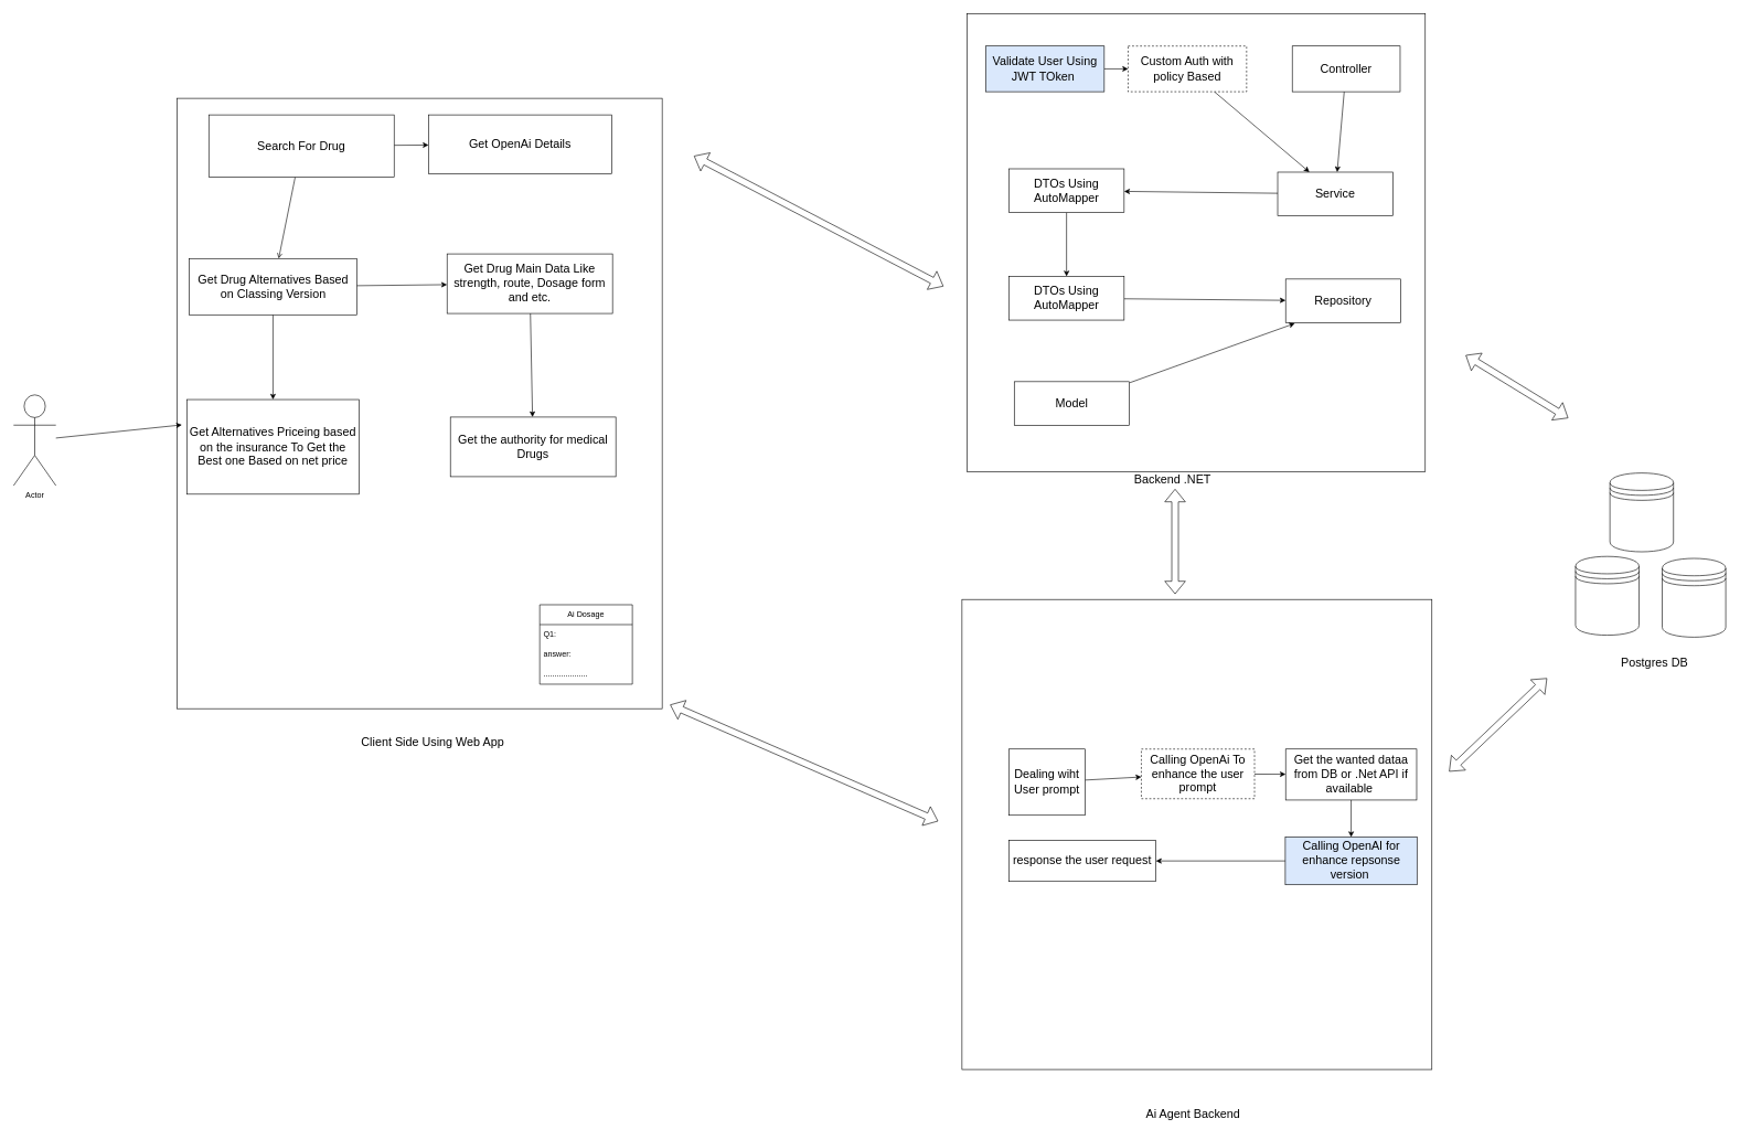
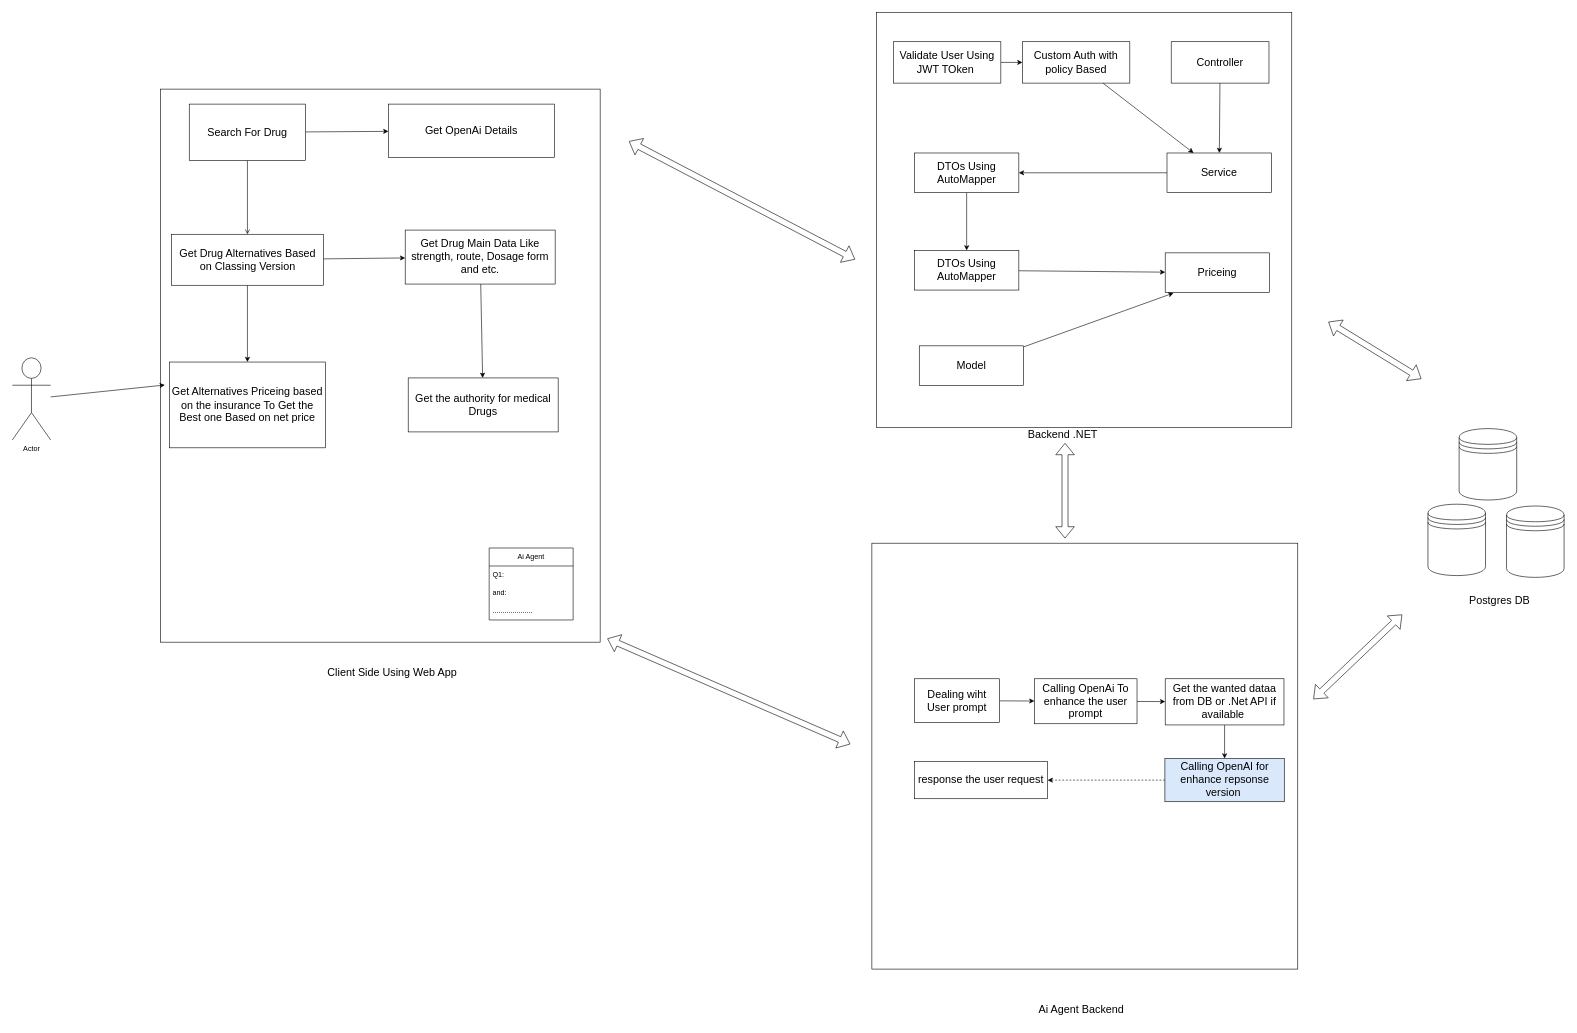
  <mxCell id="0" />
  <mxCell id="1" parent="0" />
  <mxCell id="2" value="Actor" style="shape=umlActor;verticalLabelPosition=bottom;verticalAlign=top;html=1;outlineConnect=0;" vertex="1" parent="1"><mxGeometry x="20" y="596" width="64" height="137" as="geometry" /></mxCell>
  <mxCell id="3" value="" style="rounded=0;whiteSpace=wrap;html=1;" vertex="1" parent="1"><mxGeometry x="267" y="148" width="733" height="922" as="geometry" /></mxCell>
  <mxCell id="4" style="edgeStyle=none;html=1;entryX=0.01;entryY=0.535;entryDx=0;entryDy=0;entryPerimeter=0;" edge="1" parent="1" source="2" target="3"><mxGeometry relative="1" as="geometry" /></mxCell>
  <mxCell id="5" value="" style="edgeStyle=none;html=1;" edge="1" parent="1" source="7" target="9"><mxGeometry relative="1" as="geometry" /></mxCell>
  <mxCell id="6" value="" style="edgeStyle=none;html=1;endArrow=open;" edge="1" parent="1" source="7" target="12"><mxGeometry relative="1" as="geometry" /></mxCell>
- <mxCell id="7" value="&lt;font style=&quot;font-size: 18px;&quot;&gt;Search For Drug&lt;/font&gt;" style="rounded=0;whiteSpace=wrap;html=1;" vertex="1" parent="1"><mxGeometry x="315" y="173" width="280" height="94" as="geometry" /></mxCell>
+ <mxCell id="7" value="&lt;font style=&quot;font-size: 18px;&quot;&gt;Search For Drug&lt;/font&gt;" style="rounded=0;whiteSpace=wrap;html=1;" vertex="1" parent="1"><mxGeometry x="315" y="173" width="194" height="94" as="geometry" /></mxCell>
  <mxCell id="8" value="&lt;font style=&quot;font-size: 18px;&quot;&gt;Client Side Using Web App&lt;/font&gt;" style="text;html=1;align=center;verticalAlign=middle;resizable=0;points=[];autosize=1;strokeColor=none;fillColor=none;" vertex="1" parent="1"><mxGeometry x="536" y="1104" width="234" height="34" as="geometry" /></mxCell>
  <mxCell id="9" value="&lt;font style=&quot;font-size: 18px;&quot;&gt;Get OpenAi Details&lt;/font&gt;" style="rounded=0;whiteSpace=wrap;html=1;" vertex="1" parent="1"><mxGeometry x="647" y="173" width="277" height="89" as="geometry" /></mxCell>
  <mxCell id="10" value="" style="edgeStyle=none;html=1;" edge="1" parent="1" source="12" target="13"><mxGeometry relative="1" as="geometry" /></mxCell>
  <mxCell id="11" value="" style="edgeStyle=none;html=1;" edge="1" parent="1" source="12" target="15"><mxGeometry relative="1" as="geometry" /></mxCell>
  <mxCell id="12" value="&lt;font style=&quot;font-size: 18px;&quot;&gt;Get Drug Alternatives Based on Classing Version&lt;/font&gt;" style="rounded=0;whiteSpace=wrap;html=1;" vertex="1" parent="1"><mxGeometry x="285.5" y="390" width="253" height="85" as="geometry" /></mxCell>
  <mxCell id="13" value="&lt;font style=&quot;font-size: 18px;&quot;&gt;Get Alternatives Priceing based on the insurance To Get the Best one Based on net price&lt;/font&gt;" style="rounded=0;whiteSpace=wrap;html=1;" vertex="1" parent="1"><mxGeometry x="282" y="603" width="260" height="143" as="geometry" /></mxCell>
  <mxCell id="14" value="" style="edgeStyle=none;html=1;" edge="1" parent="1" source="15" target="16"><mxGeometry relative="1" as="geometry" /></mxCell>
  <mxCell id="15" value="&lt;font style=&quot;font-size: 18px;&quot;&gt;Get Drug Main Data Like strength, route, Dosage form and etc.&lt;/font&gt;" style="rounded=0;whiteSpace=wrap;html=1;" vertex="1" parent="1"><mxGeometry x="675" y="383" width="250" height="90" as="geometry" /></mxCell>
  <mxCell id="16" value="&lt;font style=&quot;font-size: 18px;&quot;&gt;Get the authority for medical Drugs&lt;/font&gt;" style="rounded=0;whiteSpace=wrap;html=1;" vertex="1" parent="1"><mxGeometry x="680" y="629.5" width="250" height="90" as="geometry" /></mxCell>
- <mxCell id="17" value="Ai Dosage" style="swimlane;fontStyle=0;childLayout=stackLayout;horizontal=1;startSize=30;horizontalStack=0;resizeParent=1;resizeParentMax=0;resizeLast=0;collapsible=1;marginBottom=0;whiteSpace=wrap;html=1;" vertex="1" parent="1"><mxGeometry x="815" y="913" width="140" height="120" as="geometry" /></mxCell>
+ <mxCell id="17" value="Ai Agent" style="swimlane;fontStyle=0;childLayout=stackLayout;horizontal=1;startSize=30;horizontalStack=0;resizeParent=1;resizeParentMax=0;resizeLast=0;collapsible=1;marginBottom=0;whiteSpace=wrap;html=1;" vertex="1" parent="1"><mxGeometry x="815" y="913" width="140" height="120" as="geometry" /></mxCell>
  <mxCell id="18" value="Q1:" style="text;strokeColor=none;fillColor=none;align=left;verticalAlign=middle;spacingLeft=4;spacingRight=4;overflow=hidden;points=[[0,0.5],[1,0.5]];portConstraint=eastwest;rotatable=0;whiteSpace=wrap;html=1;" vertex="1" parent="17"><mxGeometry y="30" width="140" height="30" as="geometry" /></mxCell>
- <mxCell id="19" value="answer:" style="text;strokeColor=none;fillColor=none;align=left;verticalAlign=middle;spacingLeft=4;spacingRight=4;overflow=hidden;points=[[0,0.5],[1,0.5]];portConstraint=eastwest;rotatable=0;whiteSpace=wrap;html=1;" vertex="1" parent="17"><mxGeometry y="60" width="140" height="30" as="geometry" /></mxCell>
+ <mxCell id="19" value="and:" style="text;strokeColor=none;fillColor=none;align=left;verticalAlign=middle;spacingLeft=4;spacingRight=4;overflow=hidden;points=[[0,0.5],[1,0.5]];portConstraint=eastwest;rotatable=0;whiteSpace=wrap;html=1;" vertex="1" parent="17"><mxGeometry y="60" width="140" height="30" as="geometry" /></mxCell>
  <mxCell id="20" value="...................." style="text;strokeColor=none;fillColor=none;align=left;verticalAlign=middle;spacingLeft=4;spacingRight=4;overflow=hidden;points=[[0,0.5],[1,0.5]];portConstraint=eastwest;rotatable=0;whiteSpace=wrap;html=1;" vertex="1" parent="17"><mxGeometry y="90" width="140" height="30" as="geometry" /></mxCell>
  <mxCell id="21" value="" style="whiteSpace=wrap;html=1;aspect=fixed;" vertex="1" parent="1"><mxGeometry x="1461" y="20" width="692" height="692" as="geometry" /></mxCell>
  <mxCell id="22" value="&lt;font style=&quot;font-size: 18px;&quot;&gt;Ai Agent Backend&lt;/font&gt;" style="text;html=1;align=center;verticalAlign=middle;resizable=0;points=[];autosize=1;strokeColor=none;fillColor=none;" vertex="1" parent="1"><mxGeometry x="1722" y="1666" width="160" height="34" as="geometry" /></mxCell>
  <mxCell id="23" value="" style="shape=flexArrow;endArrow=classic;startArrow=classic;html=1;" edge="1" parent="1"><mxGeometry width="100" height="100" relative="1" as="geometry"><mxPoint x="1012" y="1064" as="sourcePoint" /><mxPoint x="1417" y="1240" as="targetPoint" /></mxGeometry></mxCell>
  <mxCell id="24" value="" style="whiteSpace=wrap;html=1;aspect=fixed;" vertex="1" parent="1"><mxGeometry x="1453" y="905" width="710" height="710" as="geometry" /></mxCell>
  <mxCell id="25" value="&lt;font style=&quot;font-size: 18px;&quot;&gt;response the user request&lt;/font&gt;" style="rounded=0;whiteSpace=wrap;html=1;" vertex="1" parent="1"><mxGeometry x="1524" y="1269" width="222" height="62" as="geometry" /></mxCell>
- <mxCell id="26" value="" style="edgeStyle=none;html=1;" edge="1" parent="1" source="27" target="25"><mxGeometry relative="1" as="geometry" /></mxCell>
+ <mxCell id="26" value="" style="edgeStyle=none;html=1;dashed=1;" edge="1" parent="1" source="27" target="25"><mxGeometry relative="1" as="geometry" /></mxCell>
  <mxCell id="27" value="&lt;font style=&quot;font-size: 18px;&quot;&gt;Calling OpenAI for enhance repsonse version&amp;nbsp;&lt;/font&gt;" style="rounded=0;whiteSpace=wrap;html=1;fillColor=#dae8fc;" vertex="1" parent="1"><mxGeometry x="1941.5" y="1264" width="199" height="72" as="geometry" /></mxCell>
  <mxCell id="28" value="" style="edgeStyle=none;html=1;" edge="1" parent="1" source="29" target="27"><mxGeometry relative="1" as="geometry" /></mxCell>
  <mxCell id="29" value="&lt;font style=&quot;font-size: 18px;&quot;&gt;Get the wanted dataa from DB or .Net API if available&amp;nbsp;&lt;/font&gt;" style="rounded=0;whiteSpace=wrap;html=1;" vertex="1" parent="1"><mxGeometry x="1942" y="1131" width="198" height="77" as="geometry" /></mxCell>
  <mxCell id="30" value="" style="edgeStyle=none;html=1;" edge="1" parent="1" source="31" target="29"><mxGeometry relative="1" as="geometry" /></mxCell>
- <mxCell id="31" value="&lt;font style=&quot;font-size: 18px;&quot;&gt;Calling OpenAi To enhance the user prompt&lt;/font&gt;" style="rounded=0;whiteSpace=wrap;html=1;dashed=1;" vertex="1" parent="1"><mxGeometry x="1724" y="1131" width="171" height="75" as="geometry" /></mxCell>
+ <mxCell id="31" value="&lt;font style=&quot;font-size: 18px;&quot;&gt;Calling OpenAi To enhance the user prompt&lt;/font&gt;" style="rounded=0;whiteSpace=wrap;html=1;" vertex="1" parent="1"><mxGeometry x="1724" y="1131" width="171" height="75" as="geometry" /></mxCell>
  <mxCell id="32" value="" style="edgeStyle=none;html=1;" edge="1" parent="1" source="33" target="31"><mxGeometry relative="1" as="geometry" /></mxCell>
- <mxCell id="33" value="&lt;font style=&quot;font-size: 18px;&quot;&gt;Dealing wiht User prompt&lt;/font&gt;" style="rounded=0;whiteSpace=wrap;html=1;" vertex="1" parent="1"><mxGeometry x="1524" y="1131" width="115" height="100" as="geometry" /></mxCell>
+ <mxCell id="33" value="&lt;font style=&quot;font-size: 18px;&quot;&gt;Dealing wiht User prompt&lt;/font&gt;" style="rounded=0;whiteSpace=wrap;html=1;" vertex="1" parent="1"><mxGeometry x="1524" y="1131" width="142" height="73" as="geometry" /></mxCell>
  <mxCell id="34" value="" style="shape=flexArrow;endArrow=classic;startArrow=classic;html=1;" edge="1" parent="1"><mxGeometry width="100" height="100" relative="1" as="geometry"><mxPoint x="2189" y="1165" as="sourcePoint" /><mxPoint x="2337" y="1024" as="targetPoint" /></mxGeometry></mxCell>
  <mxCell id="35" value="&lt;font style=&quot;font-size: 18px;&quot;&gt;Postgres DB&lt;/font&gt;" style="text;html=1;align=center;verticalAlign=middle;resizable=0;points=[];autosize=1;strokeColor=none;fillColor=none;" vertex="1" parent="1"><mxGeometry x="2439" y="984" width="119" height="34" as="geometry" /></mxCell>
  <mxCell id="36" value="&lt;font style=&quot;font-size: 18px;&quot;&gt;Backend .NET&lt;/font&gt;" style="text;html=1;align=center;verticalAlign=middle;resizable=0;points=[];autosize=1;strokeColor=none;fillColor=none;" vertex="1" parent="1"><mxGeometry x="1704" y="707" width="134" height="34" as="geometry" /></mxCell>
  <mxCell id="37" value="" style="shape=flexArrow;endArrow=classic;startArrow=classic;html=1;" edge="1" parent="1"><mxGeometry width="100" height="100" relative="1" as="geometry"><mxPoint x="1048" y="235" as="sourcePoint" /><mxPoint x="1425" y="432" as="targetPoint" /></mxGeometry></mxCell>
  <mxCell id="38" value="" style="shape=flexArrow;endArrow=classic;startArrow=classic;html=1;" edge="1" parent="1"><mxGeometry width="100" height="100" relative="1" as="geometry"><mxPoint x="1775" y="897" as="sourcePoint" /><mxPoint x="1775" y="738" as="targetPoint" /></mxGeometry></mxCell>
  <mxCell id="39" value="" style="edgeStyle=none;html=1;" edge="1" parent="1" source="40" target="51"><mxGeometry relative="1" as="geometry" /></mxCell>
- <mxCell id="40" value="&lt;font style=&quot;font-size: 18px;&quot;&gt;Validate User Using JWT TOken&amp;nbsp;&lt;/font&gt;" style="rounded=0;whiteSpace=wrap;html=1;fillColor=#dae8fc;" vertex="1" parent="1"><mxGeometry x="1489" y="69" width="179" height="69" as="geometry" /></mxCell>
+ <mxCell id="40" value="&lt;font style=&quot;font-size: 18px;&quot;&gt;Validate User Using JWT TOken&amp;nbsp;&lt;/font&gt;" style="rounded=0;whiteSpace=wrap;html=1;" vertex="1" parent="1"><mxGeometry x="1489" y="69" width="179" height="69" as="geometry" /></mxCell>
  <mxCell id="41" value="" style="edgeStyle=none;html=1;" edge="1" parent="1" source="42" target="44"><mxGeometry relative="1" as="geometry" /></mxCell>
  <mxCell id="42" value="&lt;font style=&quot;font-size: 18px;&quot;&gt;Controller&lt;/font&gt;" style="rounded=0;whiteSpace=wrap;html=1;" vertex="1" parent="1"><mxGeometry x="1952" y="69" width="163" height="69" as="geometry" /></mxCell>
  <mxCell id="43" value="" style="edgeStyle=none;html=1;" edge="1" parent="1" source="44" target="47"><mxGeometry relative="1" as="geometry" /></mxCell>
- <mxCell id="44" value="&lt;font style=&quot;font-size: 18px;&quot;&gt;Service&lt;/font&gt;" style="rounded=0;whiteSpace=wrap;html=1;" vertex="1" parent="1"><mxGeometry x="1930" y="259.5" width="174" height="66" as="geometry" /></mxCell>
+ <mxCell id="44" value="&lt;font style=&quot;font-size: 18px;&quot;&gt;Service&lt;/font&gt;" style="rounded=0;whiteSpace=wrap;html=1;" vertex="1" parent="1"><mxGeometry x="1945" y="254.5" width="174" height="66" as="geometry" /></mxCell>
  <mxCell id="45" value="" style="edgeStyle=none;html=1;" edge="1" parent="1"><mxGeometry relative="1" as="geometry"><mxPoint x="1954.036" y="349" as="targetPoint" /></mxGeometry></mxCell>
  <mxCell id="46" value="" style="edgeStyle=none;html=1;" edge="1" parent="1" source="47" target="49"><mxGeometry relative="1" as="geometry" /></mxCell>
  <mxCell id="47" value="&lt;font style=&quot;font-size: 18px;&quot;&gt;DTOs Using AutoMapper&lt;/font&gt;" style="rounded=0;whiteSpace=wrap;html=1;" vertex="1" parent="1"><mxGeometry x="1524" y="254.5" width="174" height="66" as="geometry" /></mxCell>
  <mxCell id="48" value="" style="edgeStyle=none;html=1;" edge="1" parent="1" source="49" target="52"><mxGeometry relative="1" as="geometry" /></mxCell>
  <mxCell id="49" value="&lt;font style=&quot;font-size: 18px;&quot;&gt;DTOs Using AutoMapper&lt;/font&gt;" style="rounded=0;whiteSpace=wrap;html=1;" vertex="1" parent="1"><mxGeometry x="1524" y="417" width="174" height="66" as="geometry" /></mxCell>
  <mxCell id="50" style="edgeStyle=none;html=1;" edge="1" parent="1" source="51" target="44"><mxGeometry relative="1" as="geometry" /></mxCell>
- <mxCell id="51" value="&lt;font style=&quot;font-size: 18px;&quot;&gt;Custom Auth with policy Based&lt;/font&gt;" style="rounded=0;whiteSpace=wrap;html=1;dashed=1;" vertex="1" parent="1"><mxGeometry x="1704" y="69" width="179" height="69" as="geometry" /></mxCell>
- <mxCell id="52" value="&lt;font style=&quot;font-size: 18px;&quot;&gt;Repository&lt;/font&gt;" style="rounded=0;whiteSpace=wrap;html=1;" vertex="1" parent="1"><mxGeometry x="1942" y="421" width="174" height="66" as="geometry" /></mxCell>
+ <mxCell id="51" value="&lt;font style=&quot;font-size: 18px;&quot;&gt;Custom Auth with policy Based&lt;/font&gt;" style="rounded=0;whiteSpace=wrap;html=1;" vertex="1" parent="1"><mxGeometry x="1704" y="69" width="179" height="69" as="geometry" /></mxCell>
+ <mxCell id="52" value="&lt;font style=&quot;font-size: 18px;&quot;&gt;Priceing&lt;/font&gt;" style="rounded=0;whiteSpace=wrap;html=1;" vertex="1" parent="1"><mxGeometry x="1942" y="421" width="174" height="66" as="geometry" /></mxCell>
  <mxCell id="53" style="edgeStyle=none;html=1;entryX=0.08;entryY=1.015;entryDx=0;entryDy=0;entryPerimeter=0;" edge="1" parent="1" source="54" target="52"><mxGeometry relative="1" as="geometry" /></mxCell>
  <mxCell id="54" value="&lt;font style=&quot;font-size: 18px;&quot;&gt;Model&lt;/font&gt;" style="rounded=0;whiteSpace=wrap;html=1;" vertex="1" parent="1"><mxGeometry x="1532" y="576" width="174" height="66" as="geometry" /></mxCell>
  <mxCell id="55" value="" style="shape=flexArrow;endArrow=classic;startArrow=classic;html=1;" edge="1" parent="1"><mxGeometry width="100" height="100" relative="1" as="geometry"><mxPoint x="2214" y="536" as="sourcePoint" /><mxPoint x="2369" y="631" as="targetPoint" /></mxGeometry></mxCell>
  <mxCell id="56" value="" style="shape=datastore;whiteSpace=wrap;html=1;" vertex="1" parent="1"><mxGeometry x="2432" y="714" width="96" height="119" as="geometry" /></mxCell>
  <mxCell id="57" value="" style="shape=datastore;whiteSpace=wrap;html=1;" vertex="1" parent="1"><mxGeometry x="2511" y="843" width="96" height="119" as="geometry" /></mxCell>
  <mxCell id="58" value="" style="shape=datastore;whiteSpace=wrap;html=1;" vertex="1" parent="1"><mxGeometry x="2380" y="840" width="96" height="119" as="geometry" /></mxCell>
